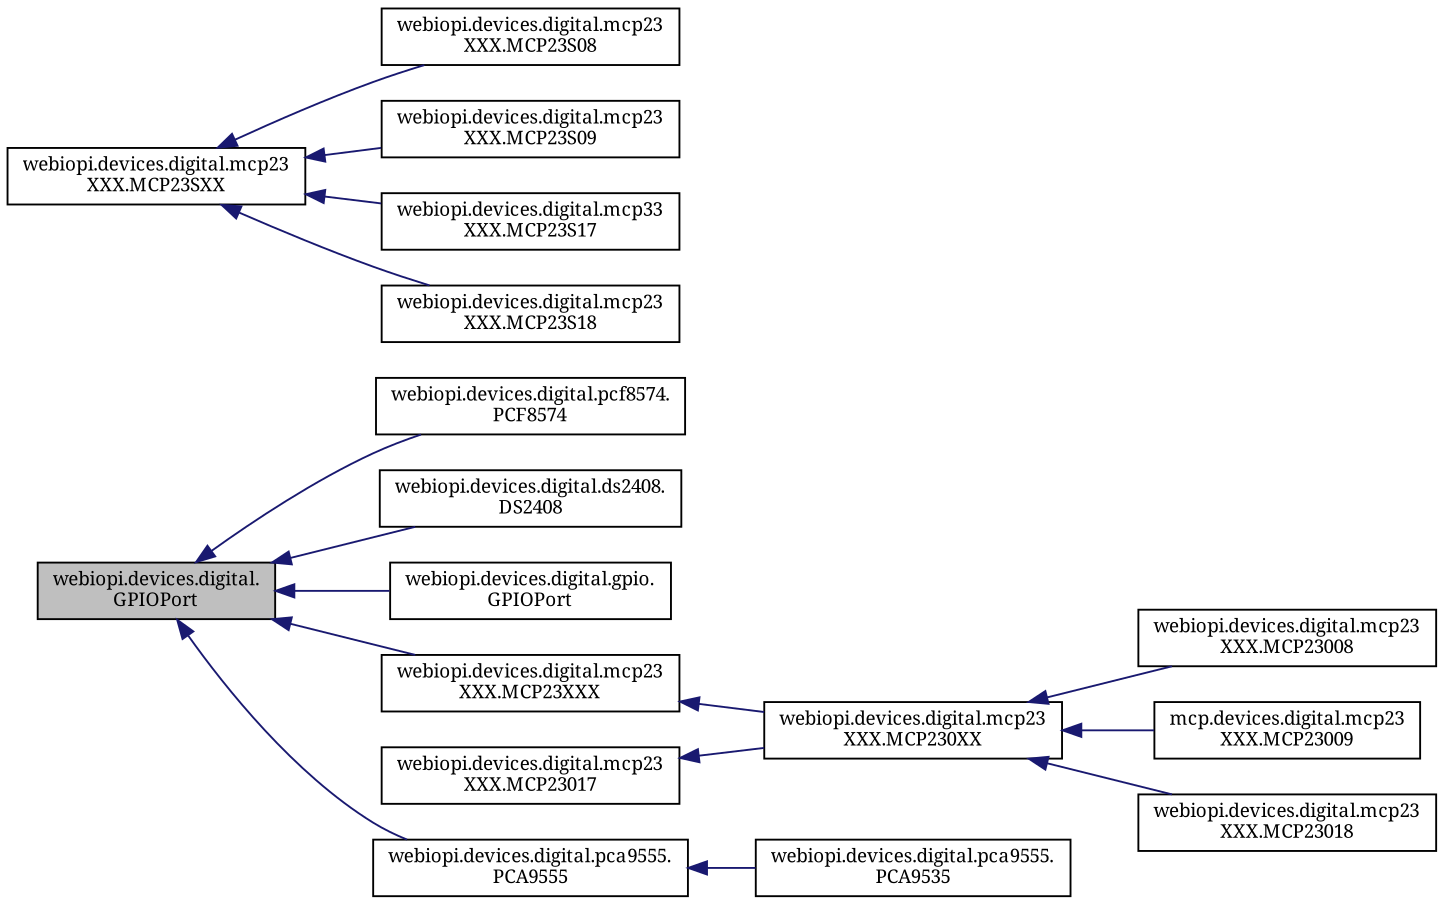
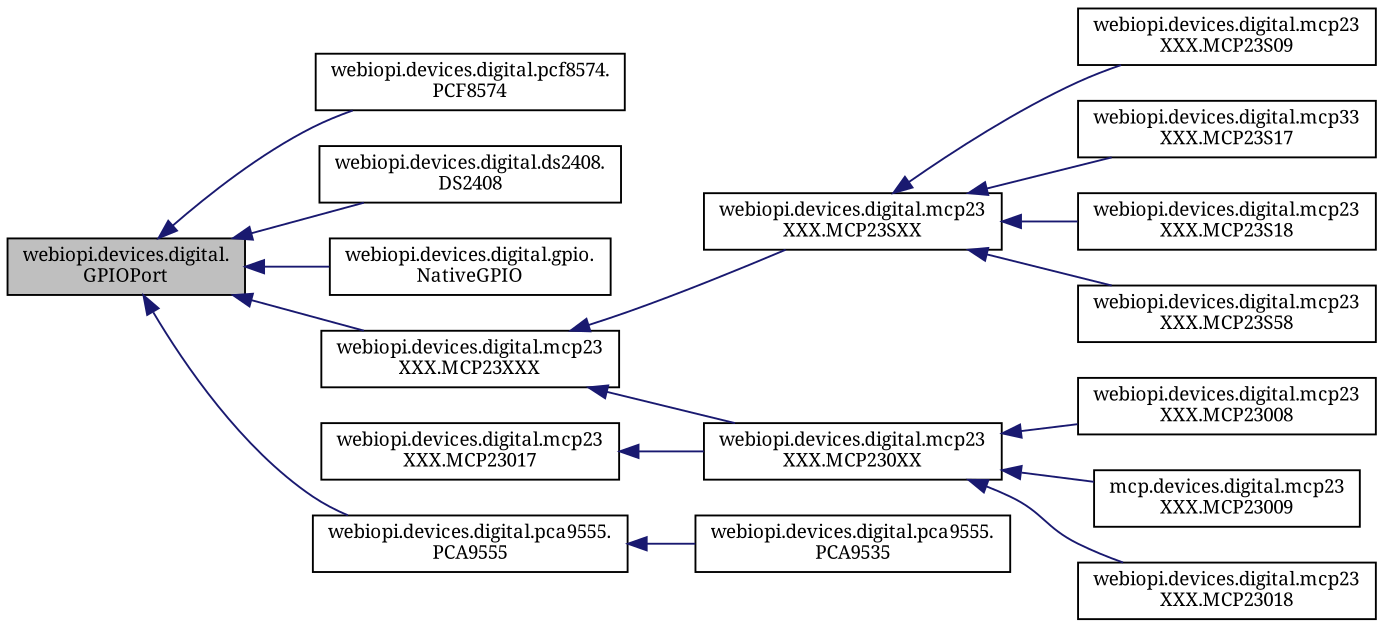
  digraph {
    fontname="Noto Serif"
    rankdir=LR
    node [color=black fillcolor=white fontname="Noto Serif" fontsize=10 shape=record style=filled]
    edge [color=midnightblue dir=back fontname="Noto Serif" fontsize=10 labelfontname=Helvetica labelfontsize=10 style=solid]
    n1 [fillcolor=grey75 fontcolor=black height=0.2 label="webiopi.devices.digital.\lGPIOPort" width=0.4]
    n2 [height=0.2 label="webiopi.devices.digital.ds2408.\lDS2408" width=0.4]
-   n3 [height=0.2 label="webiopi.devices.digital.gpio.\lGPIOPort" width=0.4]
+   n3 [height=0.2 label="webiopi.devices.digital.gpio.\lNativeGPIO" width=0.4]
    n4 [height=0.2 label="webiopi.devices.digital.mcp23\lXXX.MCP23XXX" width=0.4]
    n5 [height=0.2 label="webiopi.devices.digital.pca9555.\lPCA9555" width=0.4]
    n6 [height=0.2 label="webiopi.devices.digital.pcf8574.\lPCF8574" width=0.4]
    n7 [height=0.2 label="webiopi.devices.digital.mcp23\lXXX.MCP230XX" width=0.4]
    n8 [height=0.2 label="webiopi.devices.digital.mcp23\lXXX.MCP23SXX" width=0.4]
    n9 [height=0.2 label="webiopi.devices.digital.pca9555.\lPCA9535" width=0.4]
    n10 [height=0.2 label="webiopi.devices.digital.mcp23\lXXX.MCP23008" width=0.4]
    n11 [height=0.2 label="mcp.devices.digital.mcp23\lXXX.MCP23009" width=0.4]
    n12 [height=0.2 label="webiopi.devices.digital.mcp23\lXXX.MCP23018" width=0.4]
-   n13 [height=0.2 label="webiopi.devices.digital.mcp23\lXXX.MCP23S08" width=0.4]
+   n13 [height=0.2 label="webiopi.devices.digital.mcp23\lXXX.MCP23S58" width=0.4]
    n14 [height=0.2 label="webiopi.devices.digital.mcp23\lXXX.MCP23S09" width=0.4]
    n15 [height=0.2 label="webiopi.devices.digital.mcp33\lXXX.MCP23S17" width=0.4]
    n16 [height=0.2 label="webiopi.devices.digital.mcp23\lXXX.MCP23S18" width=0.4]
    n17 [height=0.2 label="webiopi.devices.digital.mcp23\lXXX.MCP23017" width=0.4]
    n1 -> n2
    n1 -> n3
    n1 -> n4
    n1 -> n5
    n1 -> n6
    n4 -> n7
+   n4 -> n8
    n5 -> n9
    n7 -> n10
    n7 -> n11
    n7 -> n12
    n8 -> n13
    n8 -> n14
    n8 -> n15
    n8 -> n16
    n17 -> n7
  }
